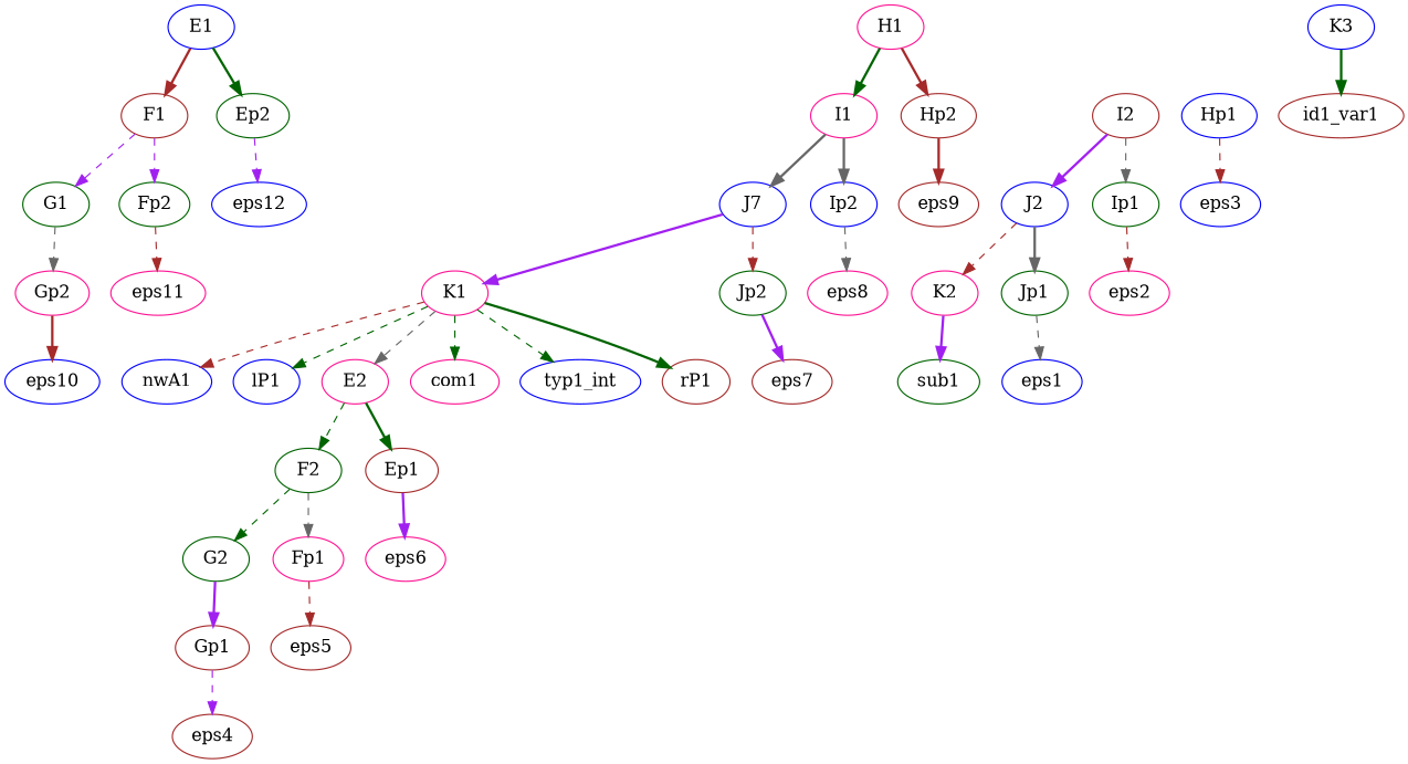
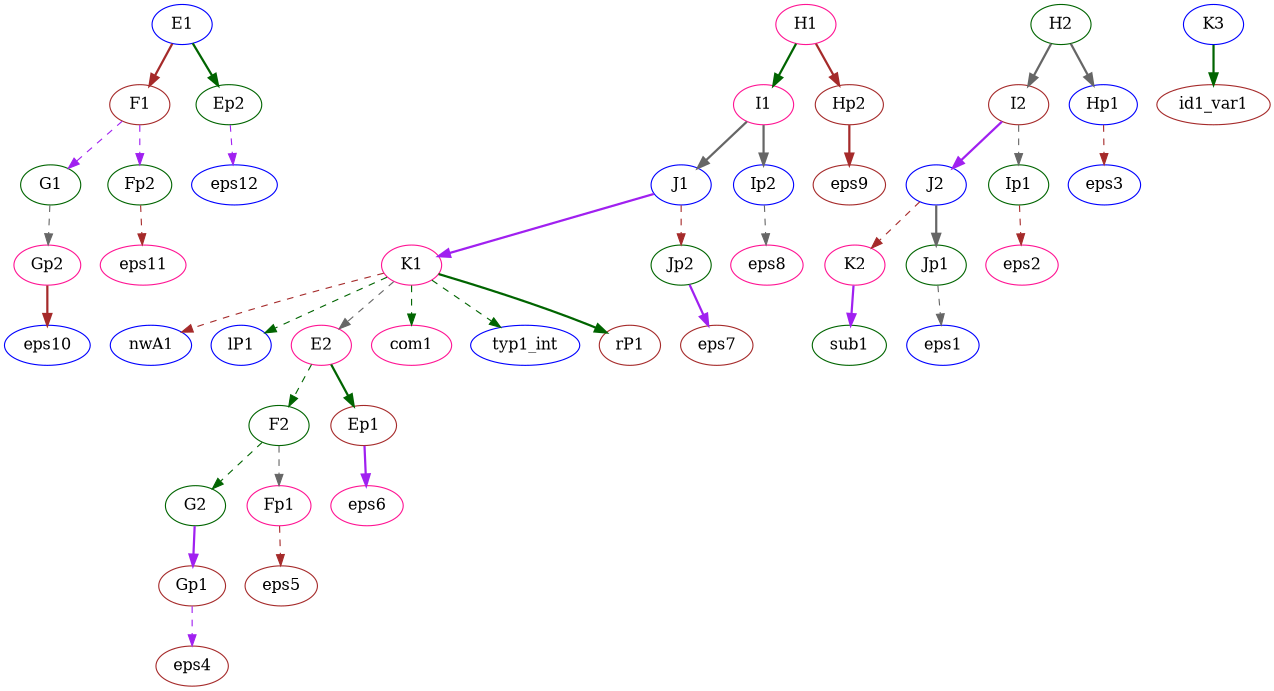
  digraph {
    node [color=blue]
    edge [color=brown style=dashed]
    F1 [color=brown]
    E1
    Ep2 [color=darkgreen]
    G1 [color=darkgreen]
    Fp2 [color=darkgreen]
    eps12
    Gp2 [color=deeppink]
    eps11 [color=deeppink]
    H1 [color=deeppink]
    I1 [color=deeppink]
    Hp2 [color=brown]
    eps10
-   J1 [label=J7]
+   J1
    Ip2
    eps9 [color=brown]
    K1 [color=deeppink]
    Jp2 [color=darkgreen]
    eps8 [color=deeppink]
    nwA1
    lP1
    E2 [color=deeppink]
    com1 [color=deeppink]
    typ1_int
    rP1 [color=brown]
    eps7 [color=brown]
    F2 [color=darkgreen]
    Ep1 [color=brown]
    G2 [color=darkgreen]
    Fp1 [color=deeppink]
    eps6 [color=deeppink]
    Gp1 [color=brown]
    eps5 [color=brown]
+   H2 [color=darkgreen]
    I2 [color=brown]
    Hp1
    eps4 [color=brown]
    J2
    Ip1 [color=darkgreen]
    eps3
    K2 [color=deeppink]
    Jp1 [color=darkgreen]
    eps2 [color=deeppink]
    sub1 [color=darkgreen]
    eps1
    id1_var1 [color=brown]
    K3
    F1 -> G1 [color=purple]
    F1 -> Fp2 [color=purple]
    E1 -> F1 [style=bold]
    E1 -> Ep2 [color=darkgreen style=bold]
    Ep2 -> eps12 [color=purple]
    G1 -> Gp2 [color=gray40]
    Fp2 -> eps11
    Gp2 -> eps10 [style=bold]
    H1 -> I1 [color=darkgreen style=bold]
    H1 -> Hp2 [style=bold]
    I1 -> J1 [color=gray40 style=bold]
    I1 -> Ip2 [color=gray40 style=bold]
    Hp2 -> eps9 [style=bold]
    J1 -> K1 [color=purple style=bold]
    J1 -> Jp2
    Ip2 -> eps8 [color=gray40]
    K1 -> nwA1
    K1 -> lP1 [color=darkgreen]
    K1 -> E2 [color=gray40]
    K1 -> com1 [color=darkgreen]
    K1 -> typ1_int [color=darkgreen]
    K1 -> rP1 [color=darkgreen style=bold]
    Jp2 -> eps7 [color=purple style=bold]
    E2 -> F2 [color=darkgreen]
    E2 -> Ep1 [color=darkgreen style=bold]
    F2 -> G2 [color=darkgreen]
    F2 -> Fp1 [color=gray40]
    Ep1 -> eps6 [color=purple style=bold]
    G2 -> Gp1 [color=purple style=bold]
    Fp1 -> eps5
    Gp1 -> eps4 [color=purple]
+   H2 -> I2 [color=gray40 style=bold]
+   H2 -> Hp1 [color=gray40 style=bold]
    I2 -> J2 [color=purple style=bold]
    I2 -> Ip1 [color=gray40]
    Hp1 -> eps3
    J2 -> K2
    J2 -> Jp1 [color=gray40 style=bold]
    Ip1 -> eps2
    K2 -> sub1 [color=purple style=bold]
    Jp1 -> eps1 [color=gray40]
    K3 -> id1_var1 [color=darkgreen style=bold]
  }
